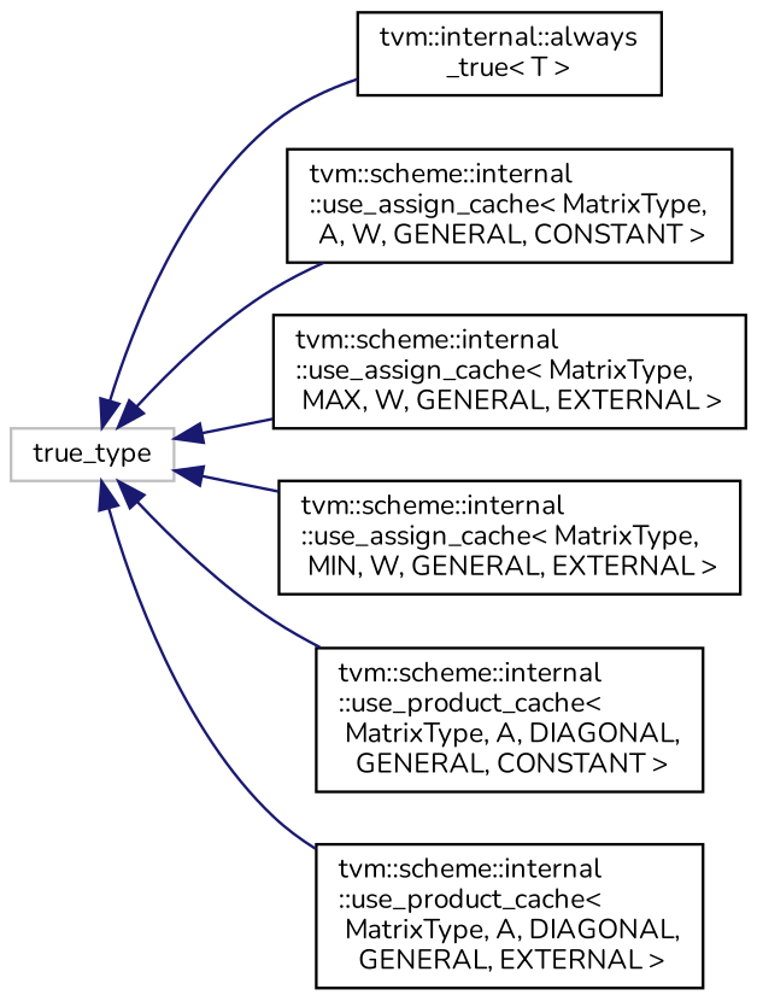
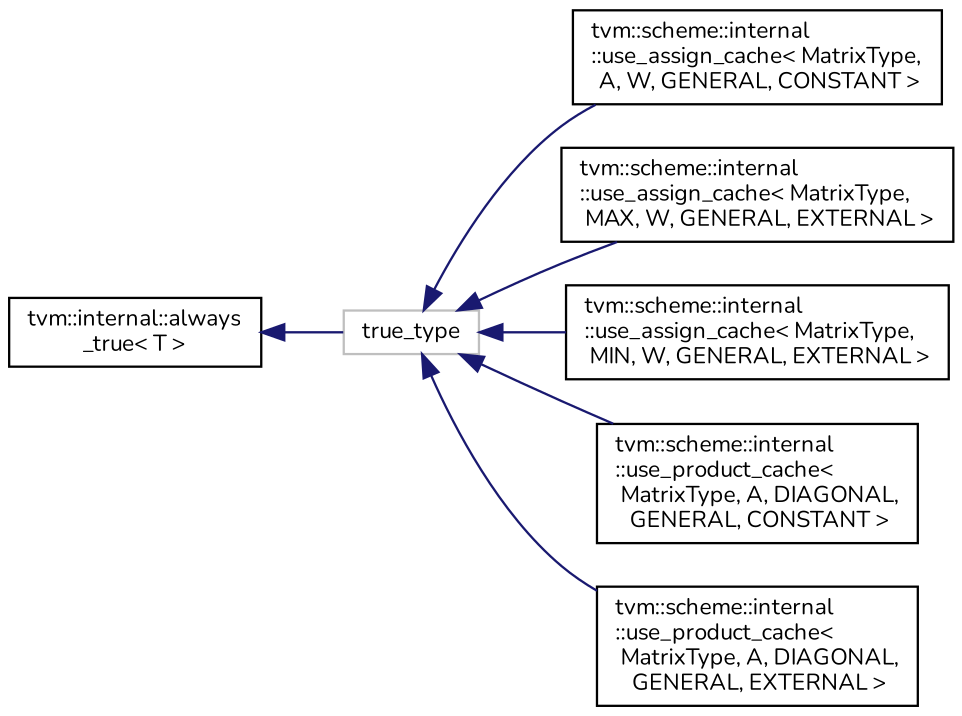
  digraph {
    rankdir=LR
    fontname=Nunito
    node [color=black fillcolor=white fontname=Nunito fontsize=10 shape=record style=filled]
    edge [color=midnightblue dir=back fontname=Nunito fontsize=10 labelfontname=Helvetica labelfontsize=10 style=solid]
    n1 [color=grey75 height=0.2 label=true_type width=0.4]
    n2 [height=0.2 label="tvm::internal::always\l_true\< T \>" width=0.4]
    n3 [height=0.2 label="tvm::scheme::internal\l::use_assign_cache\< MatrixType,\l A, W, GENERAL, CONSTANT \>" width=0.4]
    n4 [height=0.2 label="tvm::scheme::internal\l::use_assign_cache\< MatrixType,\l MAX, W, GENERAL, EXTERNAL \>" width=0.4]
    n5 [height=0.2 label="tvm::scheme::internal\l::use_assign_cache\< MatrixType,\l MIN, W, GENERAL, EXTERNAL \>" width=0.4]
    n6 [height=0.2 label="tvm::scheme::internal\l::use_product_cache\<\l MatrixType, A, DIAGONAL,\l GENERAL, CONSTANT \>" width=0.4]
    n7 [height=0.2 label="tvm::scheme::internal\l::use_product_cache\<\l MatrixType, A, DIAGONAL,\l GENERAL, EXTERNAL \>" width=0.4]
-   n1 -> n2
+   n2 -> n1
    n1 -> n3
    n1 -> n4
    n1 -> n5
    n1 -> n6
    n1 -> n7
  }
